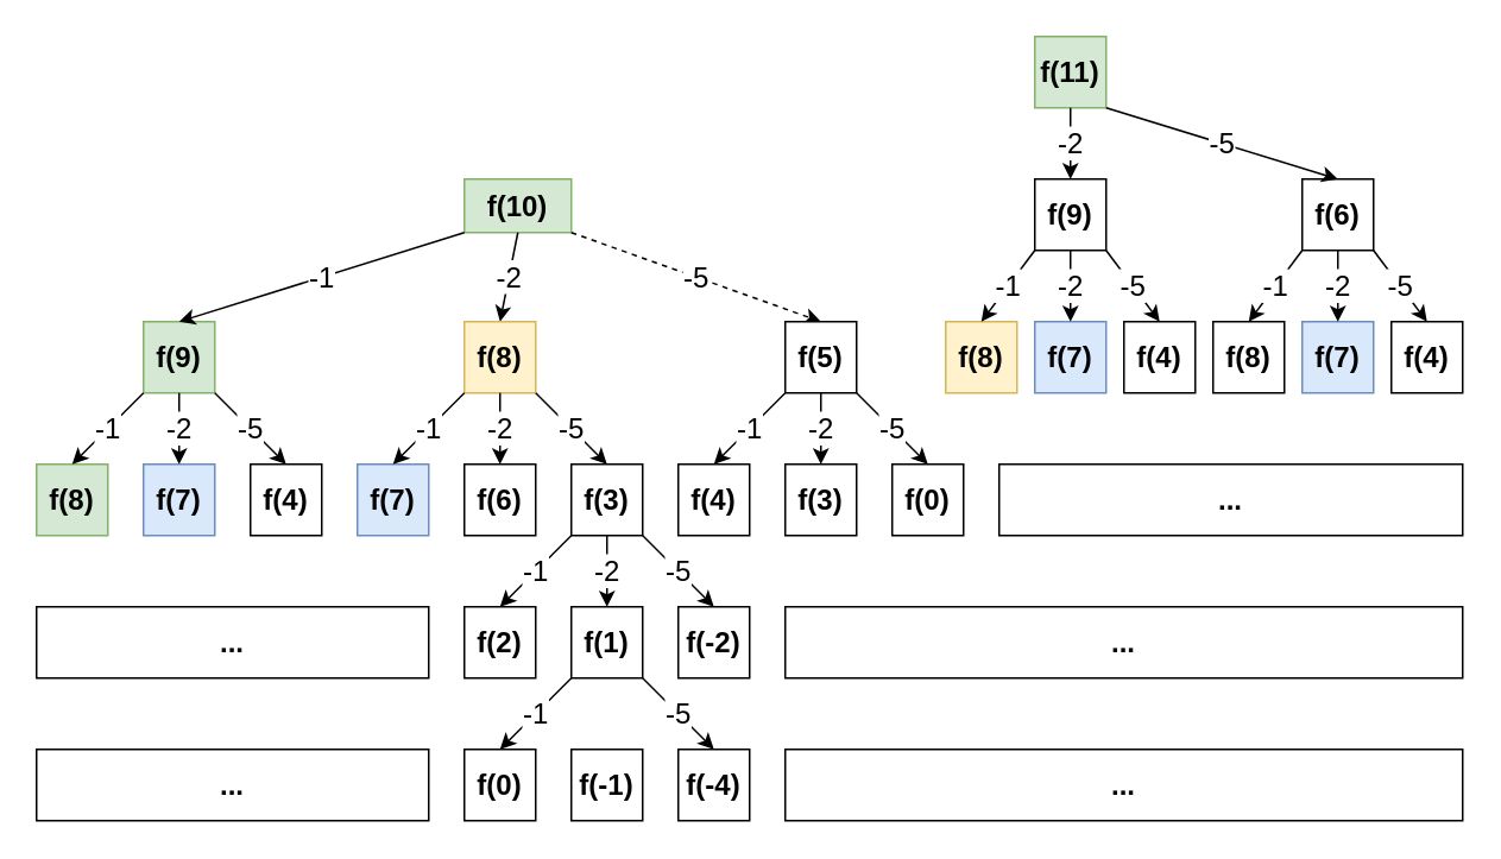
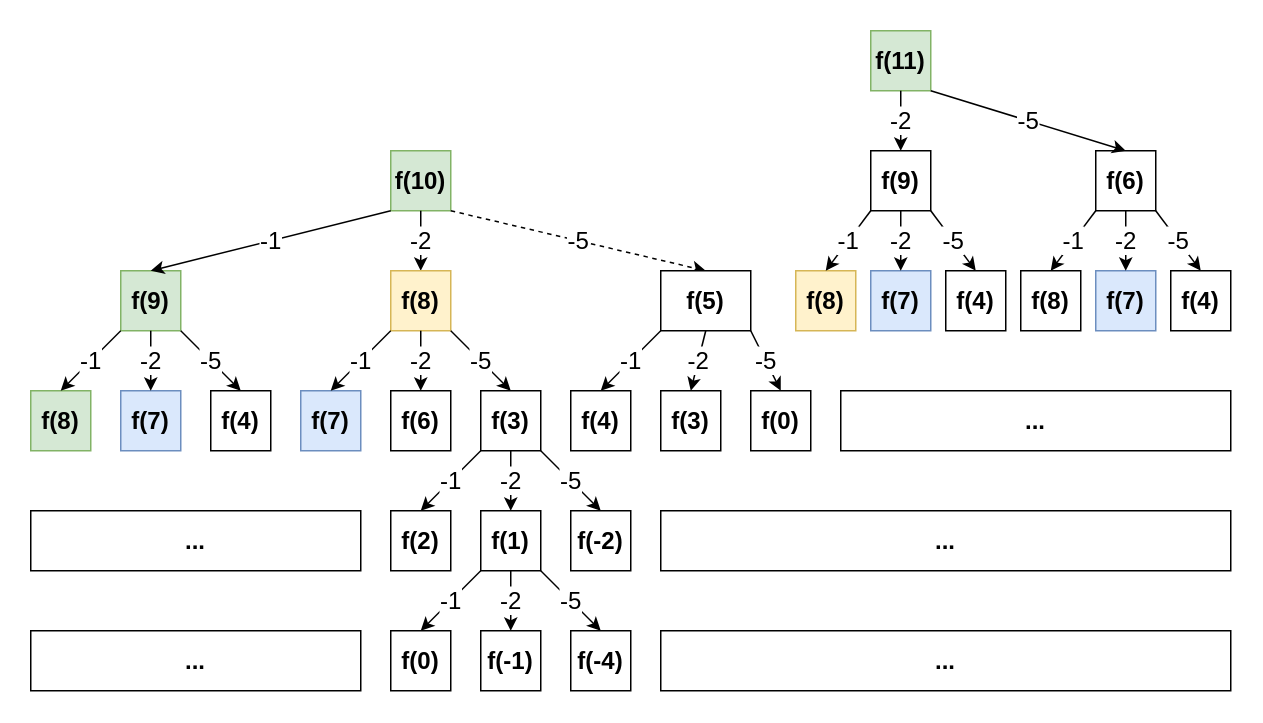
  <mxCell id="0" />
  <mxCell id="1" parent="0" />
  <mxCell id="2" value="&lt;b&gt;&lt;font style=&quot;font-size: 16px;&quot;&gt;f(11)&lt;/font&gt;&lt;/b&gt;" style="rounded=0;whiteSpace=wrap;html=1;fillColor=#d5e8d4;strokeColor=#82b366;" parent="1" vertex="1"><mxGeometry x="580" y="20" width="40" height="40" as="geometry" /></mxCell>
- <mxCell id="3" value="&lt;b&gt;&lt;font style=&quot;font-size: 16px;&quot;&gt;f(10)&lt;/font&gt;&lt;/b&gt;" style="rounded=0;whiteSpace=wrap;html=1;fillColor=#d5e8d4;strokeColor=#82b366;" parent="1" vertex="1"><mxGeometry x="260" y="100" width="60" height="30" as="geometry" /></mxCell>
+ <mxCell id="3" value="&lt;b&gt;&lt;font style=&quot;font-size: 16px;&quot;&gt;f(10)&lt;/font&gt;&lt;/b&gt;" style="rounded=0;whiteSpace=wrap;html=1;fillColor=#d5e8d4;strokeColor=#82b366;" parent="1" vertex="1"><mxGeometry x="260" y="100" width="40" height="40" as="geometry" /></mxCell>
  <mxCell id="4" value="&lt;b&gt;&lt;font style=&quot;font-size: 16px;&quot;&gt;f(9)&lt;/font&gt;&lt;/b&gt;" style="rounded=0;whiteSpace=wrap;html=1;" parent="1" vertex="1"><mxGeometry x="580" y="100" width="40" height="40" as="geometry" /></mxCell>
  <mxCell id="5" value="&lt;b&gt;&lt;font style=&quot;font-size: 16px;&quot;&gt;f(6)&lt;/font&gt;&lt;/b&gt;" style="rounded=0;whiteSpace=wrap;html=1;" parent="1" vertex="1"><mxGeometry x="730" y="100" width="40" height="40" as="geometry" /></mxCell>
  <mxCell id="6" value="-2" style="endArrow=classic;html=1;rounded=0;fontSize=16;entryX=0.5;entryY=0;entryDx=0;entryDy=0;exitX=0.5;exitY=1;exitDx=0;exitDy=0;" parent="1" source="2" target="4" edge="1"><mxGeometry width="50" height="50" relative="1" as="geometry"><mxPoint x="480" y="220" as="sourcePoint" /><mxPoint x="530" y="170" as="targetPoint" /></mxGeometry></mxCell>
  <mxCell id="7" value="-5" style="endArrow=classic;html=1;rounded=0;fontSize=16;entryX=0.5;entryY=0;entryDx=0;entryDy=0;exitX=1;exitY=1;exitDx=0;exitDy=0;" parent="1" source="2" target="5" edge="1"><mxGeometry width="50" height="50" relative="1" as="geometry"><mxPoint x="500" y="70" as="sourcePoint" /><mxPoint x="500" y="110" as="targetPoint" /></mxGeometry></mxCell>
  <mxCell id="8" value="&lt;b&gt;&lt;font style=&quot;font-size: 16px;&quot;&gt;f(9)&lt;/font&gt;&lt;/b&gt;" style="rounded=0;whiteSpace=wrap;html=1;fillColor=#d5e8d4;strokeColor=#82b366;" parent="1" vertex="1"><mxGeometry x="80" y="180" width="40" height="40" as="geometry" /></mxCell>
  <mxCell id="9" value="-1" style="endArrow=classic;html=1;rounded=0;fontSize=16;entryX=0.5;entryY=0;entryDx=0;entryDy=0;exitX=0;exitY=1;exitDx=0;exitDy=0;" parent="1" source="3" target="8" edge="1"><mxGeometry width="50" height="50" relative="1" as="geometry"><mxPoint x="200" y="150" as="sourcePoint" /><mxPoint x="170" y="200" as="targetPoint" /></mxGeometry></mxCell>
  <mxCell id="10" value="-2" style="endArrow=classic;html=1;rounded=0;fontSize=16;entryX=0.5;entryY=0;entryDx=0;entryDy=0;exitX=0.5;exitY=1;exitDx=0;exitDy=0;" parent="1" source="3" target="30" edge="1"><mxGeometry width="50" height="50" relative="1" as="geometry"><mxPoint x="270" y="160" as="sourcePoint" /><mxPoint x="280" y="180" as="targetPoint" /></mxGeometry></mxCell>
  <mxCell id="11" value="-5" style="endArrow=classic;html=1;rounded=0;fontSize=16;entryX=0.5;entryY=0;entryDx=0;entryDy=0;exitX=1;exitY=1;exitDx=0;exitDy=0;dashed=1;" parent="1" source="3" target="36" edge="1"><mxGeometry width="50" height="50" relative="1" as="geometry"><mxPoint x="310" y="160" as="sourcePoint" /><mxPoint x="440" y="180" as="targetPoint" /></mxGeometry></mxCell>
  <mxCell id="12" value="&lt;b&gt;&lt;font style=&quot;font-size: 16px;&quot;&gt;f(8)&lt;/font&gt;&lt;/b&gt;" style="rounded=0;whiteSpace=wrap;html=1;fillColor=#fff2cc;strokeColor=#d6b656;" parent="1" vertex="1"><mxGeometry x="530" y="180" width="40" height="40" as="geometry" /></mxCell>
  <mxCell id="13" value="&lt;b&gt;&lt;font style=&quot;font-size: 16px;&quot;&gt;f(7)&lt;/font&gt;&lt;/b&gt;" style="rounded=0;whiteSpace=wrap;html=1;fillColor=#dae8fc;strokeColor=#6c8ebf;" parent="1" vertex="1"><mxGeometry x="580" y="180" width="40" height="40" as="geometry" /></mxCell>
  <mxCell id="14" value="&lt;b&gt;&lt;font style=&quot;font-size: 16px;&quot;&gt;f(4)&lt;/font&gt;&lt;/b&gt;" style="rounded=0;whiteSpace=wrap;html=1;" parent="1" vertex="1"><mxGeometry x="630" y="180" width="40" height="40" as="geometry" /></mxCell>
  <mxCell id="15" value="-5" style="endArrow=classic;html=1;rounded=0;fontSize=16;entryX=0.5;entryY=0;entryDx=0;entryDy=0;exitX=1;exitY=1;exitDx=0;exitDy=0;" parent="1" source="4" target="14" edge="1"><mxGeometry width="50" height="50" relative="1" as="geometry"><mxPoint x="390" y="150" as="sourcePoint" /><mxPoint x="450" y="190" as="targetPoint" /></mxGeometry></mxCell>
  <mxCell id="16" value="-2" style="endArrow=classic;html=1;rounded=0;fontSize=16;entryX=0.5;entryY=0;entryDx=0;entryDy=0;exitX=0.5;exitY=1;exitDx=0;exitDy=0;" parent="1" source="4" target="13" edge="1"><mxGeometry width="50" height="50" relative="1" as="geometry"><mxPoint x="370" y="150" as="sourcePoint" /><mxPoint x="370" y="190" as="targetPoint" /></mxGeometry></mxCell>
  <mxCell id="17" value="-1" style="endArrow=classic;html=1;rounded=0;fontSize=16;entryX=0.5;entryY=0;entryDx=0;entryDy=0;exitX=0;exitY=1;exitDx=0;exitDy=0;" parent="1" source="4" target="12" edge="1"><mxGeometry width="50" height="50" relative="1" as="geometry"><mxPoint x="350" y="150" as="sourcePoint" /><mxPoint x="290" y="190" as="targetPoint" /></mxGeometry></mxCell>
  <mxCell id="18" value="&lt;b&gt;&lt;font style=&quot;font-size: 16px;&quot;&gt;f(8)&lt;/font&gt;&lt;/b&gt;" style="rounded=0;whiteSpace=wrap;html=1;" parent="1" vertex="1"><mxGeometry x="680" y="180" width="40" height="40" as="geometry" /></mxCell>
  <mxCell id="19" value="&lt;b&gt;&lt;font style=&quot;font-size: 16px;&quot;&gt;f(7)&lt;/font&gt;&lt;/b&gt;" style="rounded=0;whiteSpace=wrap;html=1;fillColor=#dae8fc;strokeColor=#6c8ebf;" parent="1" vertex="1"><mxGeometry x="730" y="180" width="40" height="40" as="geometry" /></mxCell>
  <mxCell id="20" value="&lt;b&gt;&lt;font style=&quot;font-size: 16px;&quot;&gt;f(4)&lt;/font&gt;&lt;/b&gt;" style="rounded=0;whiteSpace=wrap;html=1;" parent="1" vertex="1"><mxGeometry x="780" y="180" width="40" height="40" as="geometry" /></mxCell>
  <mxCell id="21" value="-5" style="endArrow=classic;html=1;rounded=0;fontSize=16;entryX=0.5;entryY=0;entryDx=0;entryDy=0;exitX=1;exitY=1;exitDx=0;exitDy=0;" parent="1" source="5" target="20" edge="1"><mxGeometry width="50" height="50" relative="1" as="geometry"><mxPoint x="770" y="190" as="sourcePoint" /><mxPoint x="600" y="240" as="targetPoint" /></mxGeometry></mxCell>
  <mxCell id="22" value="-2" style="endArrow=classic;html=1;rounded=0;fontSize=16;entryX=0.5;entryY=0;entryDx=0;entryDy=0;exitX=0.5;exitY=1;exitDx=0;exitDy=0;" parent="1" source="5" target="19" edge="1"><mxGeometry width="50" height="50" relative="1" as="geometry"><mxPoint x="750" y="190" as="sourcePoint" /><mxPoint x="520" y="240" as="targetPoint" /></mxGeometry></mxCell>
  <mxCell id="23" value="-1" style="endArrow=classic;html=1;rounded=0;fontSize=16;entryX=0.5;entryY=0;entryDx=0;entryDy=0;exitX=0;exitY=1;exitDx=0;exitDy=0;" parent="1" source="5" target="18" edge="1"><mxGeometry width="50" height="50" relative="1" as="geometry"><mxPoint x="730" y="190" as="sourcePoint" /><mxPoint x="440" y="240" as="targetPoint" /></mxGeometry></mxCell>
  <mxCell id="24" value="&lt;b&gt;&lt;font style=&quot;font-size: 16px;&quot;&gt;f(8)&lt;/font&gt;&lt;/b&gt;" style="rounded=0;whiteSpace=wrap;html=1;fillColor=#d5e8d4;strokeColor=#82b366;" parent="1" vertex="1"><mxGeometry x="20" y="260" width="40" height="40" as="geometry" /></mxCell>
  <mxCell id="25" value="&lt;b&gt;&lt;font style=&quot;font-size: 16px;&quot;&gt;f(7)&lt;/font&gt;&lt;/b&gt;" style="rounded=0;whiteSpace=wrap;html=1;fillColor=#dae8fc;strokeColor=#6c8ebf;" parent="1" vertex="1"><mxGeometry x="80" y="260" width="40" height="40" as="geometry" /></mxCell>
  <mxCell id="26" value="&lt;b&gt;&lt;font style=&quot;font-size: 16px;&quot;&gt;f(4)&lt;/font&gt;&lt;/b&gt;" style="rounded=0;whiteSpace=wrap;html=1;" parent="1" vertex="1"><mxGeometry x="140" y="260" width="40" height="40" as="geometry" /></mxCell>
  <mxCell id="27" value="-5" style="endArrow=classic;html=1;rounded=0;fontSize=16;entryX=0.5;entryY=0;entryDx=0;entryDy=0;exitX=1;exitY=1;exitDx=0;exitDy=0;" parent="1" source="8" target="26" edge="1"><mxGeometry width="50" height="50" relative="1" as="geometry"><mxPoint x="120" y="260" as="sourcePoint" /><mxPoint x="-50" y="310" as="targetPoint" /></mxGeometry></mxCell>
  <mxCell id="28" value="-2" style="endArrow=classic;html=1;rounded=0;fontSize=16;entryX=0.5;entryY=0;entryDx=0;entryDy=0;exitX=0.5;exitY=1;exitDx=0;exitDy=0;" parent="1" source="8" target="25" edge="1"><mxGeometry width="50" height="50" relative="1" as="geometry"><mxPoint x="100" y="260" as="sourcePoint" /><mxPoint x="-130" y="310" as="targetPoint" /></mxGeometry></mxCell>
  <mxCell id="29" value="-1" style="endArrow=classic;html=1;rounded=0;fontSize=16;entryX=0.5;entryY=0;entryDx=0;entryDy=0;exitX=0;exitY=1;exitDx=0;exitDy=0;" parent="1" source="8" target="24" edge="1"><mxGeometry width="50" height="50" relative="1" as="geometry"><mxPoint x="80" y="260" as="sourcePoint" /><mxPoint x="-210" y="310" as="targetPoint" /></mxGeometry></mxCell>
  <mxCell id="30" value="&lt;b&gt;&lt;font style=&quot;font-size: 16px;&quot;&gt;f(8)&lt;/font&gt;&lt;/b&gt;" style="rounded=0;whiteSpace=wrap;html=1;fillColor=#fff2cc;strokeColor=#d6b656;" parent="1" vertex="1"><mxGeometry x="260" y="180" width="40" height="40" as="geometry" /></mxCell>
  <mxCell id="31" value="&lt;b&gt;&lt;font style=&quot;font-size: 16px;&quot;&gt;f(7)&lt;/font&gt;&lt;/b&gt;" style="rounded=0;whiteSpace=wrap;html=1;fillColor=#dae8fc;strokeColor=#6c8ebf;" parent="1" vertex="1"><mxGeometry x="200" y="260" width="40" height="40" as="geometry" /></mxCell>
  <mxCell id="32" value="&lt;b&gt;&lt;font style=&quot;font-size: 16px;&quot;&gt;f(6)&lt;/font&gt;&lt;/b&gt;" style="rounded=0;whiteSpace=wrap;html=1;" parent="1" vertex="1"><mxGeometry x="260" y="260" width="40" height="40" as="geometry" /></mxCell>
  <mxCell id="33" value="-5" style="endArrow=classic;html=1;rounded=0;fontSize=16;entryX=0.5;entryY=0;entryDx=0;entryDy=0;exitX=1;exitY=1;exitDx=0;exitDy=0;" parent="1" source="30" target="43" edge="1"><mxGeometry width="50" height="50" relative="1" as="geometry"><mxPoint x="300" y="260" as="sourcePoint" /><mxPoint x="340" y="260" as="targetPoint" /></mxGeometry></mxCell>
  <mxCell id="34" value="-2" style="endArrow=classic;html=1;rounded=0;fontSize=16;entryX=0.5;entryY=0;entryDx=0;entryDy=0;exitX=0.5;exitY=1;exitDx=0;exitDy=0;" parent="1" source="30" target="32" edge="1"><mxGeometry width="50" height="50" relative="1" as="geometry"><mxPoint x="280" y="260" as="sourcePoint" /><mxPoint x="50" y="310" as="targetPoint" /></mxGeometry></mxCell>
  <mxCell id="35" value="-1" style="endArrow=classic;html=1;rounded=0;fontSize=16;entryX=0.5;entryY=0;entryDx=0;entryDy=0;exitX=0;exitY=1;exitDx=0;exitDy=0;" parent="1" source="30" target="31" edge="1"><mxGeometry width="50" height="50" relative="1" as="geometry"><mxPoint x="260" y="260" as="sourcePoint" /><mxPoint x="-30" y="310" as="targetPoint" /></mxGeometry></mxCell>
- <mxCell id="36" value="&lt;b&gt;&lt;font style=&quot;font-size: 16px;&quot;&gt;f(5)&lt;/font&gt;&lt;/b&gt;" style="rounded=0;whiteSpace=wrap;html=1;" parent="1" vertex="1"><mxGeometry x="440" y="180" width="40" height="40" as="geometry" /></mxCell>
+ <mxCell id="36" value="&lt;b&gt;&lt;font style=&quot;font-size: 16px;&quot;&gt;f(5)&lt;/font&gt;&lt;/b&gt;" style="rounded=0;whiteSpace=wrap;html=1;" parent="1" vertex="1"><mxGeometry x="440" y="180" width="60" height="40" as="geometry" /></mxCell>
  <mxCell id="37" value="&lt;b&gt;&lt;font style=&quot;font-size: 16px;&quot;&gt;f(4)&lt;/font&gt;&lt;/b&gt;" style="rounded=0;whiteSpace=wrap;html=1;" parent="1" vertex="1"><mxGeometry x="380" y="260" width="40" height="40" as="geometry" /></mxCell>
  <mxCell id="38" value="&lt;b&gt;&lt;font style=&quot;font-size: 16px;&quot;&gt;f(3)&lt;/font&gt;&lt;/b&gt;" style="rounded=0;whiteSpace=wrap;html=1;" parent="1" vertex="1"><mxGeometry x="440" y="260" width="40" height="40" as="geometry" /></mxCell>
  <mxCell id="39" value="&lt;b&gt;&lt;font style=&quot;font-size: 16px;&quot;&gt;f(0)&lt;/font&gt;&lt;/b&gt;" style="rounded=0;whiteSpace=wrap;html=1;" parent="1" vertex="1"><mxGeometry x="500" y="260" width="40" height="40" as="geometry" /></mxCell>
  <mxCell id="40" value="-5" style="endArrow=classic;html=1;rounded=0;fontSize=16;entryX=0.5;entryY=0;entryDx=0;entryDy=0;exitX=1;exitY=1;exitDx=0;exitDy=0;" parent="1" source="36" target="39" edge="1"><mxGeometry width="50" height="50" relative="1" as="geometry"><mxPoint x="480" y="260" as="sourcePoint" /><mxPoint x="310" y="310" as="targetPoint" /></mxGeometry></mxCell>
  <mxCell id="41" value="-2" style="endArrow=classic;html=1;rounded=0;fontSize=16;entryX=0.5;entryY=0;entryDx=0;entryDy=0;exitX=0.5;exitY=1;exitDx=0;exitDy=0;" parent="1" source="36" target="38" edge="1"><mxGeometry width="50" height="50" relative="1" as="geometry"><mxPoint x="460" y="260" as="sourcePoint" /><mxPoint x="230" y="310" as="targetPoint" /></mxGeometry></mxCell>
  <mxCell id="42" value="-1" style="endArrow=classic;html=1;rounded=0;fontSize=16;entryX=0.5;entryY=0;entryDx=0;entryDy=0;exitX=0;exitY=1;exitDx=0;exitDy=0;" parent="1" source="36" target="37" edge="1"><mxGeometry width="50" height="50" relative="1" as="geometry"><mxPoint x="440" y="260" as="sourcePoint" /><mxPoint x="150" y="310" as="targetPoint" /></mxGeometry></mxCell>
  <mxCell id="43" value="&lt;b&gt;&lt;font style=&quot;font-size: 16px;&quot;&gt;f(3)&lt;/font&gt;&lt;/b&gt;" style="rounded=0;whiteSpace=wrap;html=1;" parent="1" vertex="1"><mxGeometry x="320" y="260" width="40" height="40" as="geometry" /></mxCell>
  <mxCell id="44" value="&lt;b&gt;&lt;font style=&quot;font-size: 16px;&quot;&gt;f(2)&lt;/font&gt;&lt;/b&gt;" style="rounded=0;whiteSpace=wrap;html=1;" parent="1" vertex="1"><mxGeometry x="260" y="340" width="40" height="40" as="geometry" /></mxCell>
  <mxCell id="45" value="&lt;b&gt;&lt;font style=&quot;font-size: 16px;&quot;&gt;f(-2)&lt;/font&gt;&lt;/b&gt;" style="rounded=0;whiteSpace=wrap;html=1;" parent="1" vertex="1"><mxGeometry x="380" y="340" width="40" height="40" as="geometry" /></mxCell>
  <mxCell id="46" value="-5" style="endArrow=classic;html=1;rounded=0;fontSize=16;entryX=0.5;entryY=0;entryDx=0;entryDy=0;exitX=1;exitY=1;exitDx=0;exitDy=0;" parent="1" source="43" target="45" edge="1"><mxGeometry width="50" height="50" relative="1" as="geometry"><mxPoint x="360" y="340" as="sourcePoint" /><mxPoint x="190" y="390" as="targetPoint" /></mxGeometry></mxCell>
  <mxCell id="47" value="-2" style="endArrow=classic;html=1;rounded=0;fontSize=16;entryX=0.5;entryY=0;entryDx=0;entryDy=0;exitX=0.5;exitY=1;exitDx=0;exitDy=0;" parent="1" source="43" target="49" edge="1"><mxGeometry width="50" height="50" relative="1" as="geometry"><mxPoint x="340" y="340" as="sourcePoint" /><mxPoint x="340" y="340" as="targetPoint" /></mxGeometry></mxCell>
  <mxCell id="48" value="-1" style="endArrow=classic;html=1;rounded=0;fontSize=16;entryX=0.5;entryY=0;entryDx=0;entryDy=0;exitX=0;exitY=1;exitDx=0;exitDy=0;" parent="1" source="43" target="44" edge="1"><mxGeometry width="50" height="50" relative="1" as="geometry"><mxPoint x="320" y="340" as="sourcePoint" /><mxPoint x="30" y="390" as="targetPoint" /></mxGeometry></mxCell>
  <mxCell id="49" value="&lt;b&gt;&lt;font style=&quot;font-size: 16px;&quot;&gt;f(1)&lt;/font&gt;&lt;/b&gt;" style="rounded=0;whiteSpace=wrap;html=1;" parent="1" vertex="1"><mxGeometry x="320" y="340" width="40" height="40" as="geometry" /></mxCell>
  <mxCell id="50" value="&lt;b&gt;&lt;font style=&quot;font-size: 16px;&quot;&gt;f(0)&lt;/font&gt;&lt;/b&gt;" style="rounded=0;whiteSpace=wrap;html=1;" parent="1" vertex="1"><mxGeometry x="260" y="420" width="40" height="40" as="geometry" /></mxCell>
  <mxCell id="51" value="&lt;b&gt;&lt;font style=&quot;font-size: 16px;&quot;&gt;f(-1)&lt;/font&gt;&lt;/b&gt;" style="rounded=0;whiteSpace=wrap;html=1;" parent="1" vertex="1"><mxGeometry x="320" y="420" width="40" height="40" as="geometry" /></mxCell>
  <mxCell id="52" value="-5" style="endArrow=classic;html=1;rounded=0;fontSize=16;entryX=0.5;entryY=0;entryDx=0;entryDy=0;exitX=1;exitY=1;exitDx=0;exitDy=0;" parent="1" source="49" target="55" edge="1"><mxGeometry width="50" height="50" relative="1" as="geometry"><mxPoint x="360" y="420" as="sourcePoint" /><mxPoint x="400" y="420" as="targetPoint" /></mxGeometry></mxCell>
+ <mxCell id="53" value="-2" style="endArrow=classic;html=1;rounded=0;fontSize=16;entryX=0.5;entryY=0;entryDx=0;entryDy=0;exitX=0.5;exitY=1;exitDx=0;exitDy=0;" parent="1" source="49" target="51" edge="1"><mxGeometry width="50" height="50" relative="1" as="geometry"><mxPoint x="340" y="420" as="sourcePoint" /><mxPoint x="110" y="470" as="targetPoint" /></mxGeometry></mxCell>
  <mxCell id="54" value="-1" style="endArrow=classic;html=1;rounded=0;fontSize=16;entryX=0.5;entryY=0;entryDx=0;entryDy=0;exitX=0;exitY=1;exitDx=0;exitDy=0;" parent="1" source="49" target="50" edge="1"><mxGeometry width="50" height="50" relative="1" as="geometry"><mxPoint x="320" y="420" as="sourcePoint" /><mxPoint x="30" y="470" as="targetPoint" /></mxGeometry></mxCell>
  <mxCell id="55" value="&lt;b&gt;&lt;font style=&quot;font-size: 16px;&quot;&gt;f(-4)&lt;/font&gt;&lt;/b&gt;" style="rounded=0;whiteSpace=wrap;html=1;" parent="1" vertex="1"><mxGeometry x="380" y="420" width="40" height="40" as="geometry" /></mxCell>
  <mxCell id="56" value="&lt;b&gt;&lt;font style=&quot;font-size: 16px;&quot;&gt;...&lt;/font&gt;&lt;/b&gt;" style="rounded=0;whiteSpace=wrap;html=1;" parent="1" vertex="1"><mxGeometry x="20" y="340" width="220" height="40" as="geometry" /></mxCell>
  <mxCell id="57" value="&lt;b&gt;&lt;font style=&quot;font-size: 16px;&quot;&gt;...&lt;/font&gt;&lt;/b&gt;" style="rounded=0;whiteSpace=wrap;html=1;" parent="1" vertex="1"><mxGeometry x="560" y="260" width="260" height="40" as="geometry" /></mxCell>
  <mxCell id="58" value="&lt;b&gt;&lt;font style=&quot;font-size: 16px;&quot;&gt;...&lt;/font&gt;&lt;/b&gt;" style="rounded=0;whiteSpace=wrap;html=1;" parent="1" vertex="1"><mxGeometry x="440" y="340" width="380" height="40" as="geometry" /></mxCell>
  <mxCell id="59" value="&lt;b&gt;&lt;font style=&quot;font-size: 16px;&quot;&gt;...&lt;/font&gt;&lt;/b&gt;" style="rounded=0;whiteSpace=wrap;html=1;" parent="1" vertex="1"><mxGeometry x="440" y="420" width="380" height="40" as="geometry" /></mxCell>
  <mxCell id="60" value="&lt;b&gt;&lt;font style=&quot;font-size: 16px;&quot;&gt;...&lt;/font&gt;&lt;/b&gt;" style="rounded=0;whiteSpace=wrap;html=1;" parent="1" vertex="1"><mxGeometry x="20" y="420" width="220" height="40" as="geometry" /></mxCell>
